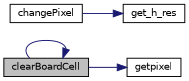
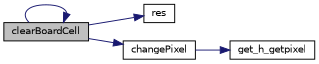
  digraph {
    rankdir=LR
    node [color=black fontname=Helvetica fontsize=10 shape=record]
    edge [color=midnightblue fontname=Helvetica fontsize=10 labelfontname=Helvetica labelfontsize=10 style=solid]
    n1 [fillcolor=grey75 fontcolor=black height=0.2 label=clearBoardCell style=filled width=0.4]
-   n2 [height=0.2 label=getpixel width=0.4]
+   n2 [height=0.2 label=res width=0.4]
    n3 [height=0.2 label=changePixel width=0.4]
-   n4 [height=0.2 label=get_h_res width=0.4]
+   n4 [height=0.2 label=get_h_getpixel width=0.4]
    n1 -> n1
    n1 -> n2
+   n1 -> n3
    n3 -> n4
  }
